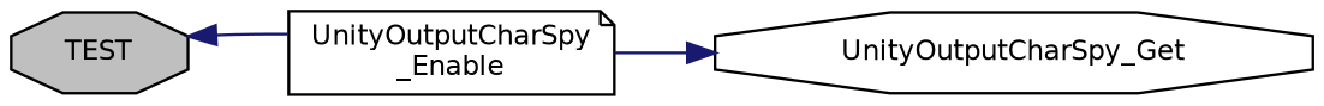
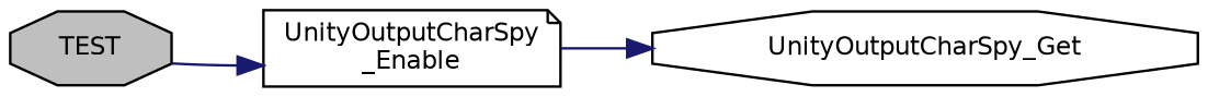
  digraph {
    rankdir=LR
    node [color=black fillcolor=white fontname=Helvetica fontsize=10 shape=octagon style=filled]
    edge [color=midnightblue fontname=Helvetica fontsize=10 labelfontname=Helvetica labelfontsize=10 style=solid]
    n1 [fillcolor=grey75 fontcolor=black height=0.2 label=TEST width=0.4]
    n2 [height=0.2 label="UnityOutputCharSpy\l_Enable" shape=note width=0.4]
    n3 [height=0.2 label=UnityOutputCharSpy_Get width=0.4]
-   n2 -> n1
+   n1 -> n2
    n2 -> n3
  }
